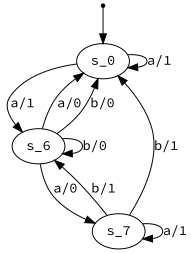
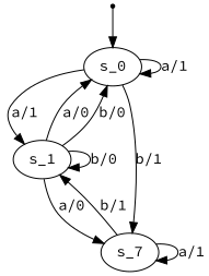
  digraph {
    fontname="Source Code Pro"
    node [fontname="Source Code Pro"]
    edge [fontname="Source Code Pro"]
    s_0 [root=true]
-   s_1 [label=s_6]
+   s_1
    n3 [label=s_7]
    qi [shape=point]
    s_0 -> s_0 [label="a/1"]
    s_0 -> s_1 [label="a/1"]
-   n3 -> s_0 [label="b/1"]
+   s_0 -> n3 [label="b/1"]
    s_1 -> s_0 [label="a/0"]
    s_1 -> s_0 [label="b/0"]
    s_1 -> s_1 [label="b/0"]
    s_1 -> n3 [label="a/0"]
    n3 -> s_1 [label="b/1"]
    n3 -> n3 [label="a/1"]
    qi -> s_0
  }
